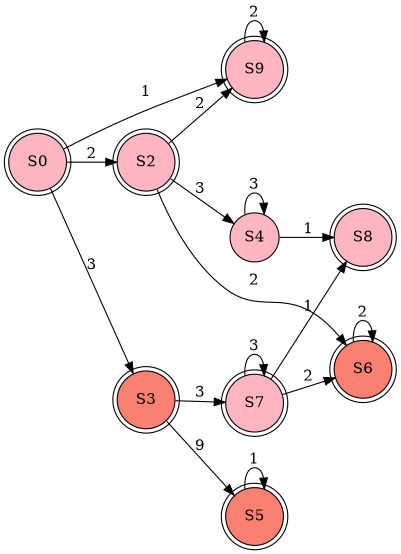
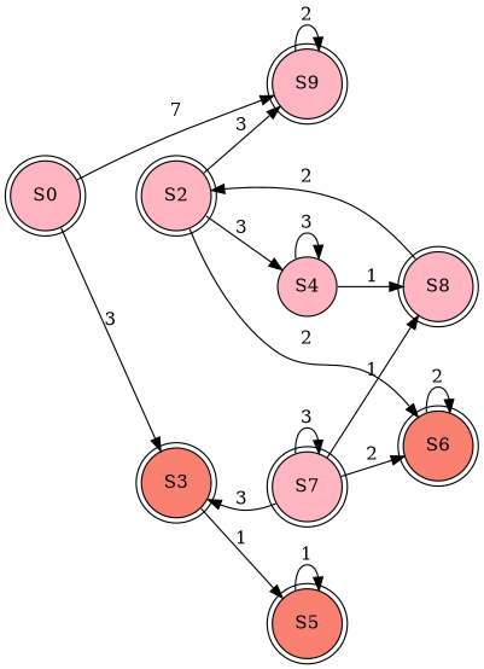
  digraph {
    rankdir=LR
    node [fillcolor=lightpink shape=doublecircle style=filled]
    n1 [label=S9]
    S0
    S2
    S3 [fillcolor=salmon]
    S4 [shape=circle]
    S6 [fillcolor=salmon]
    S5 [fillcolor=salmon]
    S7
    S8
    n1 -> n1 [label=2]
-   S0 -> n1 [label=1]
-   S0 -> S2 [label=2]
+   S0 -> n1 [label=7]
+   S8 -> S2 [label=2]
    S0 -> S3 [label=3]
-   S2 -> n1 [label=2]
+   S2 -> n1 [label=3]
    S2 -> S4 [label=3]
    S2 -> S6 [label=2]
-   S3 -> S5 [label=9]
-   S3 -> S7 [label=3]
+   S3 -> S5 [label=1]
+   S7 -> S3 [label=3]
    S4 -> S4 [label=3]
    S4 -> S8 [label=1]
    S6 -> S6 [label=2]
    S5 -> S5 [label=1]
    S7 -> S6 [label=2]
    S7 -> S7 [label=3]
    S7 -> S8 [label=1]
  }
